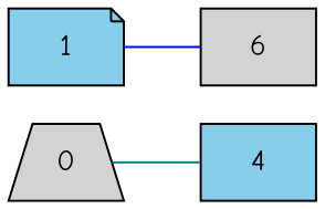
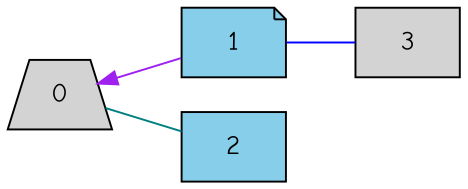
  digraph {
    fontname="Comic Neue"
    rankdir=LR
    node [fillcolor=lightgrey fontname="Comic Neue" shape=box style=filled]
    edge [dir=none fontname="Comic Neue"]
    0 [shape=trapezium]
    1 [fillcolor=skyblue shape=note]
-   2 [fillcolor=skyblue label=4]
-   3 [label=6]
+   2 [fillcolor=skyblue]
+   3
+   0 -> 1 [color=purple dir=back]
    0 -> 2 [color=teal]
    1 -> 3 [color=blue]
  }
